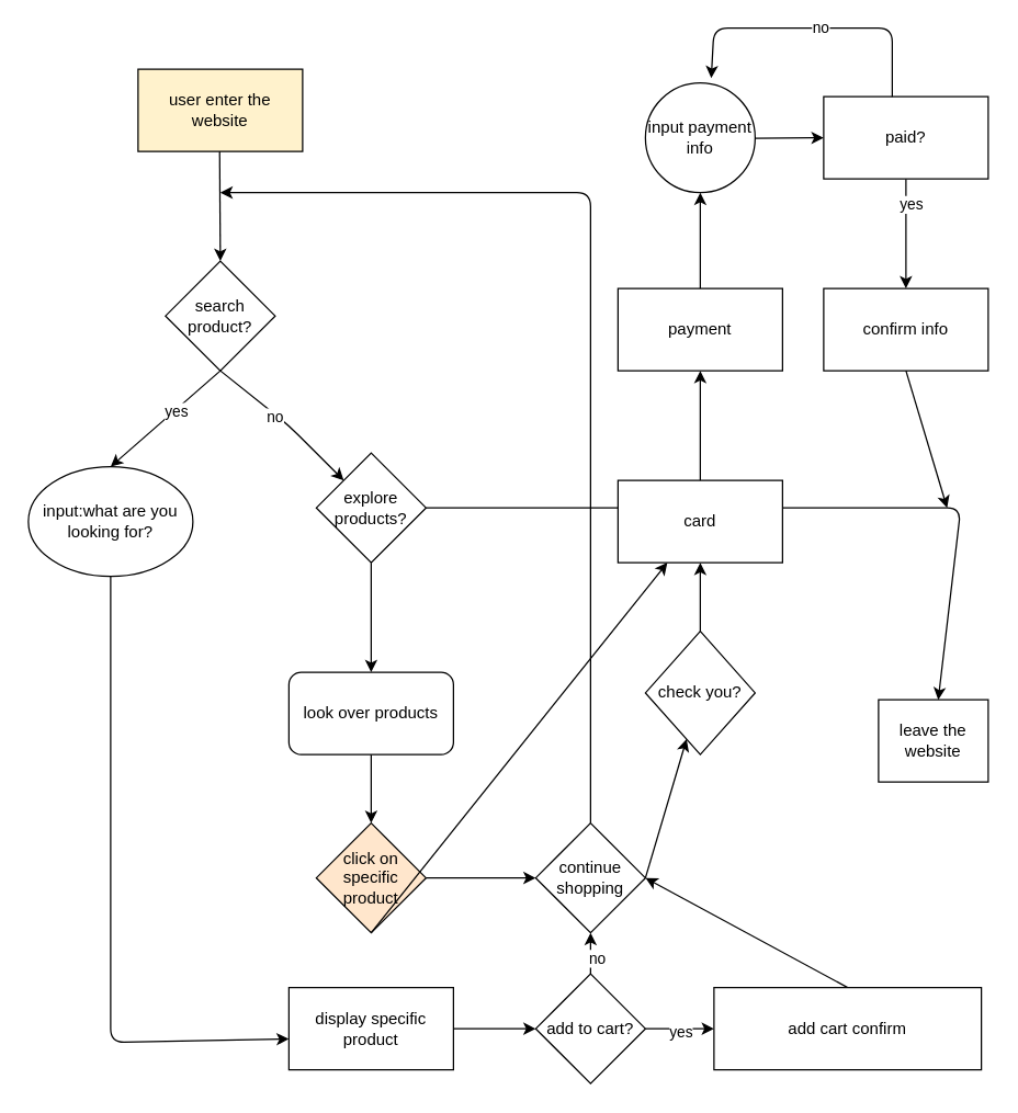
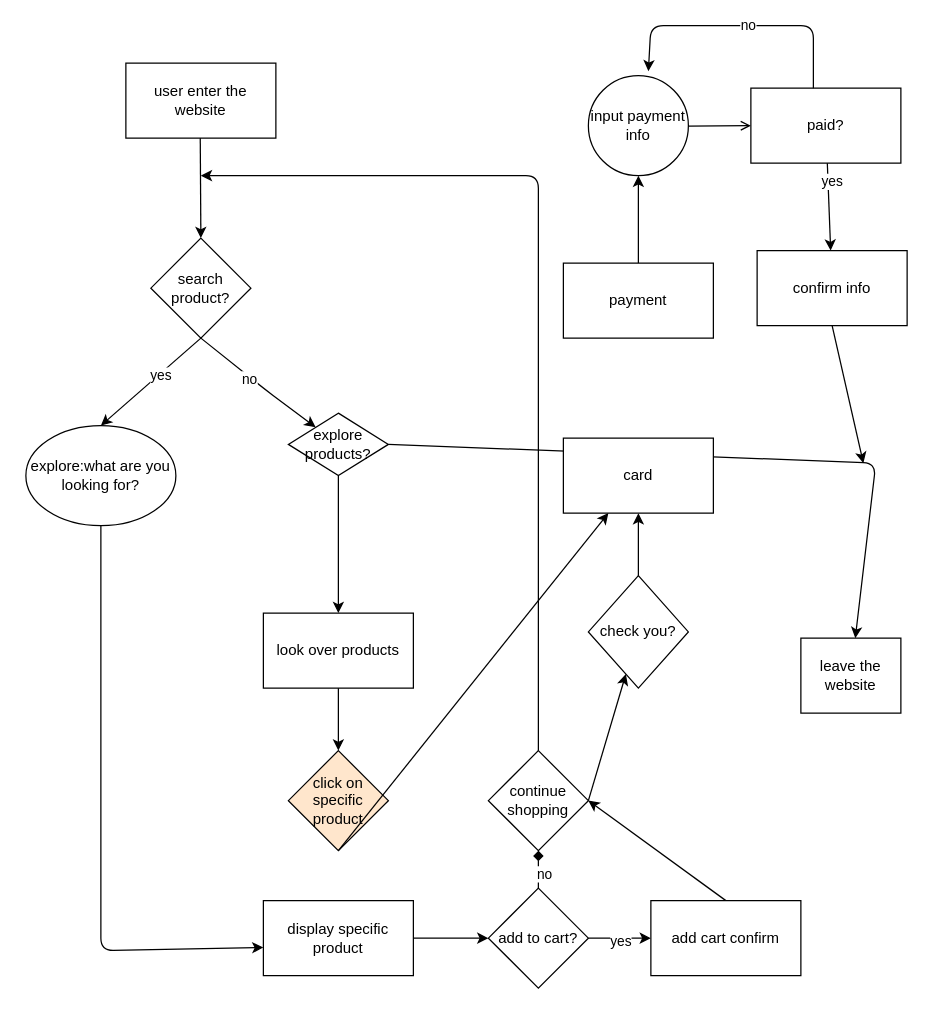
  <mxCell id="0" />
  <mxCell id="1" parent="0" />
- <mxCell id="2" value="user enter the website" style="rounded=0;whiteSpace=wrap;html=1;fillColor=#fff2cc;" vertex="1" parent="1"><mxGeometry x="100" y="50" width="120" height="60" as="geometry" /></mxCell>
+ <mxCell id="2" value="user enter the website" style="rounded=0;whiteSpace=wrap;html=1;" vertex="1" parent="1"><mxGeometry x="100" y="50" width="120" height="60" as="geometry" /></mxCell>
  <mxCell id="3" value="" style="endArrow=classic;html=1;" edge="1" parent="1"><mxGeometry width="50" height="50" relative="1" as="geometry"><mxPoint x="159.5" y="110" as="sourcePoint" /><mxPoint x="160" y="190" as="targetPoint" /></mxGeometry></mxCell>
  <mxCell id="4" value="search product?" style="rhombus;whiteSpace=wrap;html=1;" vertex="1" parent="1"><mxGeometry x="120" y="190" width="80" height="80" as="geometry" /></mxCell>
  <mxCell id="5" value="" style="endArrow=classic;html=1;exitX=0.5;exitY=1;exitDx=0;exitDy=0;" edge="1" parent="1" source="4"><mxGeometry width="50" height="50" relative="1" as="geometry"><mxPoint x="170" y="280" as="sourcePoint" /><mxPoint x="80" y="340" as="targetPoint" /><Array as="points" /></mxGeometry></mxCell>
  <mxCell id="6" value="yes" style="edgeLabel;html=1;align=center;verticalAlign=middle;resizable=0;points=[];" vertex="1" connectable="0" parent="5"><mxGeometry x="-0.181" y="1" relative="1" as="geometry"><mxPoint as="offset" /></mxGeometry></mxCell>
  <mxCell id="7" value="" style="endArrow=classic;html=1;exitX=0.5;exitY=1;exitDx=0;exitDy=0;" edge="1" parent="1" source="4" target="12"><mxGeometry width="50" height="50" relative="1" as="geometry"><mxPoint x="170" y="340" as="sourcePoint" /><mxPoint x="240" y="340" as="targetPoint" /><Array as="points"><mxPoint x="210" y="310" /></Array></mxGeometry></mxCell>
  <mxCell id="8" value="no" style="edgeLabel;html=1;align=center;verticalAlign=middle;resizable=0;points=[];" vertex="1" connectable="0" parent="7"><mxGeometry x="-0.14" y="-1" relative="1" as="geometry"><mxPoint as="offset" /></mxGeometry></mxCell>
- <mxCell id="9" value="input:what are you looking for?" style="ellipse;whiteSpace=wrap;html=1;" vertex="1" parent="1"><mxGeometry x="20" y="340" width="120" height="80" as="geometry" /></mxCell>
+ <mxCell id="9" value="explore:what are you looking for?" style="ellipse;whiteSpace=wrap;html=1;" vertex="1" parent="1"><mxGeometry x="20" y="340" width="120" height="80" as="geometry" /></mxCell>
  <mxCell id="10" value="" style="endArrow=classic;html=1;exitX=0.5;exitY=1;exitDx=0;exitDy=0;entryX=0;entryY=0.625;entryDx=0;entryDy=0;entryPerimeter=0;" edge="1" parent="1" source="9" target="19"><mxGeometry width="50" height="50" relative="1" as="geometry"><mxPoint x="120" y="430" as="sourcePoint" /><mxPoint x="80" y="850" as="targetPoint" /><Array as="points"><mxPoint x="80" y="760" /></Array></mxGeometry></mxCell>
  <mxCell id="11" style="edgeStyle=none;html=1;exitX=1;exitY=0.5;exitDx=0;exitDy=0;" edge="1" parent="1" source="12" target="30"><mxGeometry relative="1" as="geometry"><mxPoint x="700" y="540" as="targetPoint" /><Array as="points"><mxPoint x="700" y="370" /></Array></mxGeometry></mxCell>
- <mxCell id="12" value="explore products?" style="rhombus;whiteSpace=wrap;html=1;" vertex="1" parent="1"><mxGeometry x="230" y="330" width="80" height="80" as="geometry" /></mxCell>
+ <mxCell id="12" value="explore products?" style="rhombus;whiteSpace=wrap;html=1;" vertex="1" parent="1"><mxGeometry x="230" y="330" width="80" height="50" as="geometry" /></mxCell>
  <mxCell id="13" value="" style="endArrow=classic;html=1;exitX=0.5;exitY=1;exitDx=0;exitDy=0;" edge="1" parent="1" source="12" target="14"><mxGeometry width="50" height="50" relative="1" as="geometry"><mxPoint x="170" y="420" as="sourcePoint" /><mxPoint x="270" y="520" as="targetPoint" /></mxGeometry></mxCell>
- <mxCell id="14" value="look over products" style="whiteSpace=wrap;html=1;rounded=1;" vertex="1" parent="1"><mxGeometry x="210" y="490" width="120" height="60" as="geometry" /></mxCell>
+ <mxCell id="14" value="look over products" style="rounded=0;whiteSpace=wrap;html=1;" vertex="1" parent="1"><mxGeometry x="210" y="490" width="120" height="60" as="geometry" /></mxCell>
  <mxCell id="15" value="" style="endArrow=classic;html=1;exitX=0.5;exitY=1;exitDx=0;exitDy=0;" edge="1" parent="1" source="14" target="17"><mxGeometry width="50" height="50" relative="1" as="geometry"><mxPoint x="170" y="420" as="sourcePoint" /><mxPoint x="270" y="600" as="targetPoint" /></mxGeometry></mxCell>
- <mxCell id="16" style="edgeStyle=none;html=1;exitX=1;exitY=0.5;exitDx=0;exitDy=0;entryX=0;entryY=0.5;entryDx=0;entryDy=0;" edge="1" parent="1" source="17" target="29"><mxGeometry relative="1" as="geometry"><mxPoint x="430" y="640" as="targetPoint" /></mxGeometry></mxCell>
  <mxCell id="17" value="click on specific product" style="rhombus;whiteSpace=wrap;html=1;fillColor=#ffe6cc;" vertex="1" parent="1"><mxGeometry x="230" y="600" width="80" height="80" as="geometry" /></mxCell>
  <mxCell id="18" value="" style="endArrow=classic;html=1;exitX=0.5;exitY=1;exitDx=0;exitDy=0;" edge="1" parent="1" source="17" target="35"><mxGeometry width="50" height="50" relative="1" as="geometry"><mxPoint x="170" y="520" as="sourcePoint" /><mxPoint x="270" y="750" as="targetPoint" /></mxGeometry></mxCell>
  <mxCell id="19" value="display specific product" style="rounded=0;whiteSpace=wrap;html=1;" vertex="1" parent="1"><mxGeometry x="210" y="720" width="120" height="60" as="geometry" /></mxCell>
  <mxCell id="20" value="" style="endArrow=classic;html=1;exitX=1;exitY=0.5;exitDx=0;exitDy=0;" edge="1" parent="1" source="19" target="21"><mxGeometry width="50" height="50" relative="1" as="geometry"><mxPoint x="250" y="770" as="sourcePoint" /><mxPoint x="430" y="750" as="targetPoint" /></mxGeometry></mxCell>
  <mxCell id="21" value="add to cart?" style="rhombus;whiteSpace=wrap;html=1;" vertex="1" parent="1"><mxGeometry x="390" y="710" width="80" height="80" as="geometry" /></mxCell>
- <mxCell id="22" value="" style="endArrow=classic;html=1;exitX=0.5;exitY=0;exitDx=0;exitDy=0;" edge="1" parent="1" source="21" target="29"><mxGeometry width="50" height="50" relative="1" as="geometry"><mxPoint x="400" y="770" as="sourcePoint" /><mxPoint x="430" y="640" as="targetPoint" /></mxGeometry></mxCell>
+ <mxCell id="22" value="" style="endArrow=diamond;html=1;exitX=0.5;exitY=0;exitDx=0;exitDy=0;" edge="1" parent="1" source="21" target="29"><mxGeometry width="50" height="50" relative="1" as="geometry"><mxPoint x="400" y="770" as="sourcePoint" /><mxPoint x="430" y="640" as="targetPoint" /></mxGeometry></mxCell>
  <mxCell id="23" value="no" style="edgeLabel;html=1;align=center;verticalAlign=middle;resizable=0;points=[];" vertex="1" connectable="0" parent="22"><mxGeometry x="-0.167" y="-4" relative="1" as="geometry"><mxPoint as="offset" /></mxGeometry></mxCell>
  <mxCell id="24" value="" style="endArrow=classic;html=1;exitX=1;exitY=0.5;exitDx=0;exitDy=0;" edge="1" parent="1" source="21" target="27"><mxGeometry width="50" height="50" relative="1" as="geometry"><mxPoint x="400" y="770" as="sourcePoint" /><mxPoint x="580" y="750" as="targetPoint" /></mxGeometry></mxCell>
  <mxCell id="25" value="yes" style="edgeLabel;html=1;align=center;verticalAlign=middle;resizable=0;points=[];" vertex="1" connectable="0" parent="24"><mxGeometry x="0.018" y="-1" relative="1" as="geometry"><mxPoint y="1" as="offset" /></mxGeometry></mxCell>
  <mxCell id="26" style="edgeStyle=none;html=1;exitX=0.5;exitY=0;exitDx=0;exitDy=0;entryX=1;entryY=0.5;entryDx=0;entryDy=0;entryPerimeter=0;" edge="1" parent="1" source="27" target="29"><mxGeometry relative="1" as="geometry"><mxPoint x="430" y="640" as="targetPoint" /></mxGeometry></mxCell>
- <mxCell id="27" value="add cart confirm" style="rounded=0;whiteSpace=wrap;html=1;" vertex="1" parent="1"><mxGeometry x="520" y="720" width="195" height="60" as="geometry" /></mxCell>
+ <mxCell id="27" value="add cart confirm" style="rounded=0;whiteSpace=wrap;html=1;" vertex="1" parent="1"><mxGeometry x="520" y="720" width="120" height="60" as="geometry" /></mxCell>
  <mxCell id="28" style="edgeStyle=none;html=1;exitX=0.5;exitY=0;exitDx=0;exitDy=0;" edge="1" parent="1" source="29"><mxGeometry relative="1" as="geometry"><mxPoint x="160" y="140" as="targetPoint" /><Array as="points"><mxPoint x="430" y="140" /></Array></mxGeometry></mxCell>
  <mxCell id="29" value="continue shopping" style="rhombus;whiteSpace=wrap;html=1;" vertex="1" parent="1"><mxGeometry x="390" y="600" width="80" height="80" as="geometry" /></mxCell>
  <mxCell id="30" value="leave the website" style="rounded=0;whiteSpace=wrap;html=1;" vertex="1" parent="1"><mxGeometry x="640" y="510" width="80" height="60" as="geometry" /></mxCell>
  <mxCell id="31" value="" style="endArrow=classic;html=1;" edge="1" parent="1" target="33"><mxGeometry width="50" height="50" relative="1" as="geometry"><mxPoint x="470" y="640" as="sourcePoint" /><mxPoint x="510" y="510" as="targetPoint" /></mxGeometry></mxCell>
  <mxCell id="32" value="" style="edgeStyle=none;html=1;" edge="1" parent="1" source="33" target="35"><mxGeometry relative="1" as="geometry"><mxPoint x="510" y="380" as="targetPoint" /></mxGeometry></mxCell>
  <mxCell id="33" value="check you?" style="rhombus;whiteSpace=wrap;html=1;" vertex="1" parent="1"><mxGeometry x="470" y="460" width="80" height="90" as="geometry" /></mxCell>
- <mxCell id="34" value="" style="edgeStyle=none;html=1;" edge="1" parent="1" source="35" target="37"><mxGeometry relative="1" as="geometry" /></mxCell>
  <mxCell id="35" value="card" style="rounded=0;whiteSpace=wrap;html=1;" vertex="1" parent="1"><mxGeometry x="450" y="350" width="120" height="60" as="geometry" /></mxCell>
  <mxCell id="36" value="" style="edgeStyle=none;html=1;" edge="1" parent="1" source="37" target="39"><mxGeometry relative="1" as="geometry" /></mxCell>
  <mxCell id="37" value="payment" style="whiteSpace=wrap;html=1;rounded=0;" vertex="1" parent="1"><mxGeometry x="450" y="210" width="120" height="60" as="geometry" /></mxCell>
- <mxCell id="38" value="" style="edgeStyle=none;html=1;" edge="1" parent="1" source="39" target="42"><mxGeometry relative="1" as="geometry" /></mxCell>
+ <mxCell id="38" value="" style="edgeStyle=none;html=1;endArrow=open;" edge="1" parent="1" source="39" target="42"><mxGeometry relative="1" as="geometry" /></mxCell>
  <mxCell id="39" value="input payment info" style="ellipse;whiteSpace=wrap;html=1;rounded=0;" vertex="1" parent="1"><mxGeometry x="470" y="60" width="80" height="80" as="geometry" /></mxCell>
  <mxCell id="40" value="" style="edgeStyle=none;html=1;" edge="1" parent="1" source="42" target="45"><mxGeometry relative="1" as="geometry" /></mxCell>
  <mxCell id="41" value="yes" style="edgeLabel;html=1;align=center;verticalAlign=middle;resizable=0;points=[];" vertex="1" connectable="0" parent="40"><mxGeometry x="-0.562" y="3" relative="1" as="geometry"><mxPoint as="offset" /></mxGeometry></mxCell>
  <mxCell id="42" value="paid?" style="whiteSpace=wrap;html=1;rounded=0;" vertex="1" parent="1"><mxGeometry x="600" y="70" width="120" height="60" as="geometry" /></mxCell>
  <mxCell id="43" value="" style="endArrow=classic;html=1;entryX=0.6;entryY=-0.044;entryDx=0;entryDy=0;entryPerimeter=0;" edge="1" parent="1" target="39"><mxGeometry width="50" height="50" relative="1" as="geometry"><mxPoint x="650" y="70" as="sourcePoint" /><mxPoint x="480" y="20" as="targetPoint" /><Array as="points"><mxPoint x="650" y="20" /><mxPoint x="520" y="20" /></Array></mxGeometry></mxCell>
  <mxCell id="44" value="no" style="edgeLabel;html=1;align=center;verticalAlign=middle;resizable=0;points=[];" vertex="1" connectable="0" parent="43"><mxGeometry x="-0.049" y="-1" relative="1" as="geometry"><mxPoint as="offset" /></mxGeometry></mxCell>
- <mxCell id="45" value="confirm info" style="whiteSpace=wrap;html=1;rounded=0;" vertex="1" parent="1"><mxGeometry x="600" y="210" width="120" height="60" as="geometry" /></mxCell>
+ <mxCell id="45" value="confirm info" style="whiteSpace=wrap;html=1;rounded=0;" vertex="1" parent="1"><mxGeometry x="605" y="200" width="120" height="60" as="geometry" /></mxCell>
  <mxCell id="46" value="" style="endArrow=classic;html=1;exitX=0.5;exitY=1;exitDx=0;exitDy=0;" edge="1" parent="1" source="45"><mxGeometry width="50" height="50" relative="1" as="geometry"><mxPoint x="590" y="350" as="sourcePoint" /><mxPoint x="690" y="370" as="targetPoint" /></mxGeometry></mxCell>
